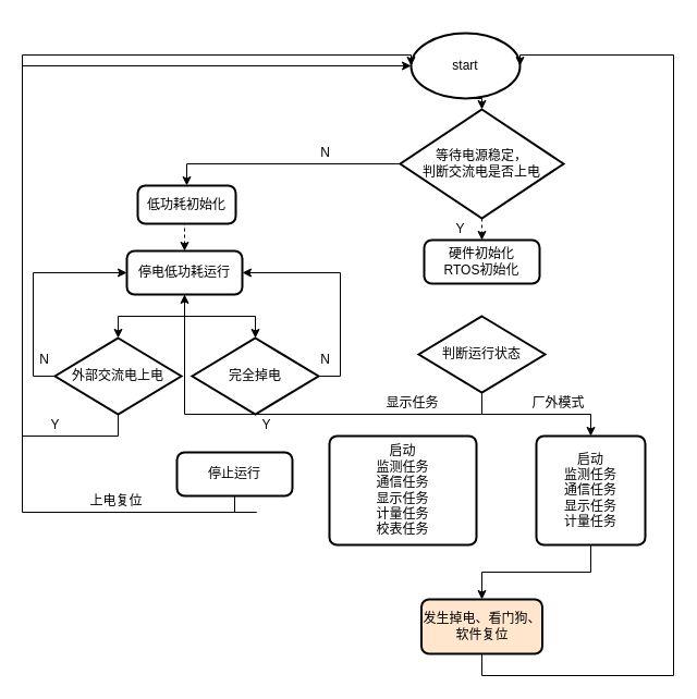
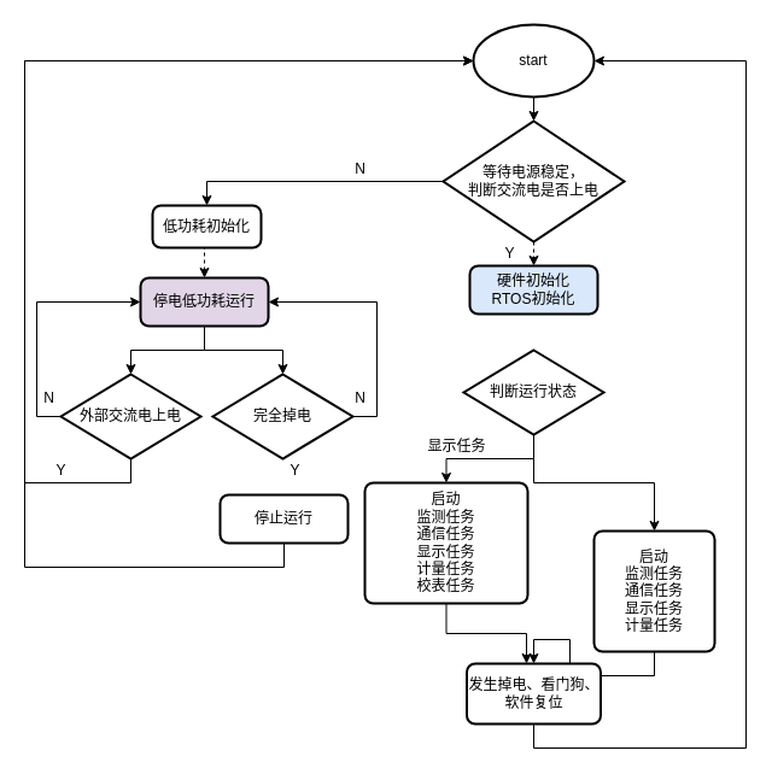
  <mxCell id="0" />
  <mxCell id="1" parent="0" />
  <mxCell id="2" style="edgeStyle=orthogonalEdgeStyle;rounded=0;orthogonalLoop=1;jettySize=auto;html=1;exitX=0.5;exitY=1;exitDx=0;exitDy=0;exitPerimeter=0;entryX=0.5;entryY=0;entryDx=0;entryDy=0;dashed=1;" edge="1" parent="1" source="4" target="7"><mxGeometry relative="1" as="geometry" /></mxCell>
  <mxCell id="3" style="edgeStyle=orthogonalEdgeStyle;rounded=0;orthogonalLoop=1;jettySize=auto;html=1;exitX=0;exitY=0.5;exitDx=0;exitDy=0;exitPerimeter=0;entryX=0.5;entryY=0;entryDx=0;entryDy=0;" edge="1" parent="1" source="4" target="21"><mxGeometry relative="1" as="geometry" /></mxCell>
  <mxCell id="4" value="&lt;span style=&quot;&quot;&gt;等待电源稳定，&lt;br&gt;判断交流电是否上电&lt;/span&gt;" style="strokeWidth=2;html=1;shape=mxgraph.flowchart.decision;whiteSpace=wrap;" vertex="1" parent="1"><mxGeometry x="367" y="100" width="150" height="100" as="geometry" /></mxCell>
  <mxCell id="5" style="edgeStyle=orthogonalEdgeStyle;rounded=0;orthogonalLoop=1;jettySize=auto;html=1;exitX=0.5;exitY=1;exitDx=0;exitDy=0;exitPerimeter=0;entryX=0.5;entryY=0;entryDx=0;entryDy=0;entryPerimeter=0;" edge="1" parent="1" source="6" target="4"><mxGeometry relative="1" as="geometry" /></mxCell>
- <mxCell id="6" value="start" style="strokeWidth=2;html=1;shape=mxgraph.flowchart.start_1;whiteSpace=wrap;" vertex="1" parent="1"><mxGeometry x="377" y="30" width="100" height="60" as="geometry" /></mxCell>
- <mxCell id="7" value="硬件初始化&lt;br&gt;RTOS初始化" style="rounded=1;whiteSpace=wrap;html=1;absoluteArcSize=1;arcSize=14;strokeWidth=2;" vertex="1" parent="1"><mxGeometry x="389" y="220" width="106" height="40" as="geometry" /></mxCell>
- <mxCell id="8" style="edgeStyle=orthogonalEdgeStyle;rounded=0;orthogonalLoop=1;jettySize=auto;html=1;exitX=0.5;exitY=1;exitDx=0;exitDy=0;exitPerimeter=0;" edge="1" parent="1" source="10" target="25"><mxGeometry relative="1" as="geometry" /></mxCell>
+ <mxCell id="6" value="start" style="strokeWidth=2;html=1;shape=mxgraph.flowchart.start_1;whiteSpace=wrap;" vertex="1" parent="1"><mxGeometry x="392" y="20" width="100" height="60" as="geometry" /></mxCell>
+ <mxCell id="7" value="硬件初始化&lt;br&gt;RTOS初始化" style="rounded=1;whiteSpace=wrap;html=1;absoluteArcSize=1;arcSize=14;strokeWidth=2;fillColor=#dae8fc;" vertex="1" parent="1"><mxGeometry x="389" y="220" width="106" height="40" as="geometry" /></mxCell>
+ <mxCell id="8" style="edgeStyle=orthogonalEdgeStyle;rounded=0;orthogonalLoop=1;jettySize=auto;html=1;exitX=0.5;exitY=1;exitDx=0;exitDy=0;exitPerimeter=0;entryX=0.5;entryY=0;entryDx=0;entryDy=0;" edge="1" parent="1" source="10" target="13"><mxGeometry relative="1" as="geometry" /></mxCell>
  <mxCell id="9" style="edgeStyle=orthogonalEdgeStyle;rounded=0;orthogonalLoop=1;jettySize=auto;html=1;exitX=0.5;exitY=1;exitDx=0;exitDy=0;exitPerimeter=0;entryX=0.5;entryY=0;entryDx=0;entryDy=0;" edge="1" parent="1" source="10" target="15"><mxGeometry relative="1" as="geometry" /></mxCell>
  <mxCell id="10" value="判断运行状态" style="strokeWidth=2;html=1;shape=mxgraph.flowchart.decision;whiteSpace=wrap;" vertex="1" parent="1"><mxGeometry x="384" y="290" width="116" height="70" as="geometry" /></mxCell>
  <mxCell id="11" value="Y" style="text;html=1;align=center;verticalAlign=middle;resizable=0;points=[];autosize=1;strokeColor=none;fillColor=none;" vertex="1" parent="1"><mxGeometry x="412" y="200" width="20" height="20" as="geometry" /></mxCell>
+ <mxCell id="12" style="edgeStyle=orthogonalEdgeStyle;rounded=0;orthogonalLoop=1;jettySize=auto;html=1;exitX=0.5;exitY=1;exitDx=0;exitDy=0;entryX=0.446;entryY=0;entryDx=0;entryDy=0;entryPerimeter=0;" edge="1" parent="1" source="13" target="19"><mxGeometry relative="1" as="geometry" /></mxCell>
  <mxCell id="13" value="启动&lt;br&gt;监测任务&lt;br&gt;通信任务&lt;br&gt;显示任务&lt;br&gt;计量任务&lt;br&gt;校表任务" style="rounded=1;whiteSpace=wrap;html=1;absoluteArcSize=1;arcSize=14;strokeWidth=2;" vertex="1" parent="1"><mxGeometry x="302" y="400" width="135" height="100" as="geometry" /></mxCell>
  <mxCell id="14" style="edgeStyle=orthogonalEdgeStyle;rounded=0;orthogonalLoop=1;jettySize=auto;html=1;exitX=0.5;exitY=1;exitDx=0;exitDy=0;entryX=0.5;entryY=0;entryDx=0;entryDy=0;" edge="1" parent="1" source="15" target="19"><mxGeometry relative="1" as="geometry" /></mxCell>
- <mxCell id="15" value="启动&lt;br&gt;监测任务&lt;br&gt;通信任务&lt;br&gt;显示任务&lt;br&gt;计量任务" style="rounded=1;whiteSpace=wrap;html=1;absoluteArcSize=1;arcSize=14;strokeWidth=2;" vertex="1" parent="1"><mxGeometry x="492" y="400" width="100" height="100" as="geometry" /></mxCell>
+ <mxCell id="15" value="启动&lt;br&gt;监测任务&lt;br&gt;通信任务&lt;br&gt;显示任务&lt;br&gt;计量任务" style="rounded=1;whiteSpace=wrap;html=1;absoluteArcSize=1;arcSize=14;strokeWidth=2;" vertex="1" parent="1"><mxGeometry x="492" y="440" width="100" height="100" as="geometry" /></mxCell>
  <mxCell id="16" value="显示任务" style="text;html=1;align=center;verticalAlign=middle;resizable=0;points=[];autosize=1;strokeColor=none;fillColor=none;" vertex="1" parent="1"><mxGeometry x="348" y="360" width="60" height="20" as="geometry" /></mxCell>
- <mxCell id="17" value="厂外模式" style="text;html=1;align=center;verticalAlign=middle;resizable=0;points=[];autosize=1;strokeColor=none;fillColor=none;" vertex="1" parent="1"><mxGeometry x="482" y="360" width="60" height="20" as="geometry" /></mxCell>
  <mxCell id="18" style="edgeStyle=orthogonalEdgeStyle;rounded=0;orthogonalLoop=1;jettySize=auto;html=1;exitX=0.5;exitY=1;exitDx=0;exitDy=0;entryX=1;entryY=0.5;entryDx=0;entryDy=0;entryPerimeter=0;" edge="1" parent="1" source="19" target="6"><mxGeometry relative="1" as="geometry"><Array as="points"><mxPoint x="442" y="620" /><mxPoint x="618" y="620" /><mxPoint x="618" y="50" /></Array></mxGeometry></mxCell>
- <mxCell id="19" value="发生掉电、看门狗、软件复位" style="rounded=1;whiteSpace=wrap;html=1;absoluteArcSize=1;arcSize=14;strokeWidth=2;fillColor=#ffe6cc;" vertex="1" parent="1"><mxGeometry x="386.5" y="550" width="111" height="50" as="geometry" /></mxCell>
+ <mxCell id="19" value="发生掉电、看门狗、软件复位" style="rounded=1;whiteSpace=wrap;html=1;absoluteArcSize=1;arcSize=14;strokeWidth=2;" vertex="1" parent="1"><mxGeometry x="386.5" y="550" width="111" height="50" as="geometry" /></mxCell>
  <mxCell id="20" style="edgeStyle=orthogonalEdgeStyle;rounded=0;orthogonalLoop=1;jettySize=auto;html=1;exitX=0.5;exitY=1;exitDx=0;exitDy=0;entryX=0.5;entryY=0;entryDx=0;entryDy=0;dashed=1;" edge="1" parent="1" source="21" target="25"><mxGeometry relative="1" as="geometry" /></mxCell>
  <mxCell id="21" value="低功耗初始化" style="rounded=1;whiteSpace=wrap;html=1;absoluteArcSize=1;arcSize=14;strokeWidth=2;" vertex="1" parent="1"><mxGeometry x="126" y="170" width="90" height="35" as="geometry" /></mxCell>
  <mxCell id="22" value="N" style="text;html=1;align=center;verticalAlign=middle;resizable=0;points=[];autosize=1;strokeColor=none;fillColor=none;" vertex="1" parent="1"><mxGeometry x="288" y="130" width="20" height="20" as="geometry" /></mxCell>
  <mxCell id="23" style="edgeStyle=orthogonalEdgeStyle;rounded=0;orthogonalLoop=1;jettySize=auto;html=1;exitX=0.5;exitY=1;exitDx=0;exitDy=0;entryX=0.5;entryY=0;entryDx=0;entryDy=0;entryPerimeter=0;" edge="1" parent="1" source="25" target="28"><mxGeometry relative="1" as="geometry" /></mxCell>
  <mxCell id="24" style="edgeStyle=orthogonalEdgeStyle;rounded=0;orthogonalLoop=1;jettySize=auto;html=1;exitX=0.5;exitY=1;exitDx=0;exitDy=0;entryX=0.5;entryY=0;entryDx=0;entryDy=0;entryPerimeter=0;" edge="1" parent="1" source="25" target="30"><mxGeometry relative="1" as="geometry" /></mxCell>
- <mxCell id="25" value="停电低功耗运行" style="rounded=1;whiteSpace=wrap;html=1;absoluteArcSize=1;arcSize=14;strokeWidth=2;" vertex="1" parent="1"><mxGeometry x="116" y="230" width="106" height="40" as="geometry" /></mxCell>
+ <mxCell id="25" value="停电低功耗运行" style="rounded=1;whiteSpace=wrap;html=1;absoluteArcSize=1;arcSize=14;strokeWidth=2;fillColor=#e1d5e7;" vertex="1" parent="1"><mxGeometry x="116" y="230" width="106" height="40" as="geometry" /></mxCell>
  <mxCell id="26" style="edgeStyle=orthogonalEdgeStyle;rounded=0;orthogonalLoop=1;jettySize=auto;html=1;exitX=0;exitY=0.5;exitDx=0;exitDy=0;exitPerimeter=0;entryX=0;entryY=0.5;entryDx=0;entryDy=0;" edge="1" parent="1" source="28" target="25"><mxGeometry relative="1" as="geometry" /></mxCell>
  <mxCell id="27" style="edgeStyle=orthogonalEdgeStyle;rounded=0;orthogonalLoop=1;jettySize=auto;html=1;exitX=0.5;exitY=1;exitDx=0;exitDy=0;exitPerimeter=0;entryX=0;entryY=0.5;entryDx=0;entryDy=0;entryPerimeter=0;" edge="1" parent="1" source="28" target="6"><mxGeometry relative="1" as="geometry"><Array as="points"><mxPoint x="108" y="400" /><mxPoint x="20" y="400" /><mxPoint x="20" y="50" /></Array></mxGeometry></mxCell>
  <mxCell id="28" value="外部交流电上电" style="strokeWidth=2;html=1;shape=mxgraph.flowchart.decision;whiteSpace=wrap;" vertex="1" parent="1"><mxGeometry x="50" y="310" width="116" height="70" as="geometry" /></mxCell>
  <mxCell id="29" style="edgeStyle=orthogonalEdgeStyle;rounded=0;orthogonalLoop=1;jettySize=auto;html=1;exitX=1;exitY=0.5;exitDx=0;exitDy=0;exitPerimeter=0;entryX=1;entryY=0.5;entryDx=0;entryDy=0;" edge="1" parent="1" source="30" target="25"><mxGeometry relative="1" as="geometry" /></mxCell>
  <mxCell id="30" value="完全掉电" style="strokeWidth=2;html=1;shape=mxgraph.flowchart.decision;whiteSpace=wrap;" vertex="1" parent="1"><mxGeometry x="176" y="310" width="116" height="70" as="geometry" /></mxCell>
  <mxCell id="31" value="N" style="text;html=1;align=center;verticalAlign=middle;resizable=0;points=[];autosize=1;strokeColor=none;fillColor=none;" vertex="1" parent="1"><mxGeometry x="30" y="320" width="20" height="20" as="geometry" /></mxCell>
  <mxCell id="32" value="Y" style="text;html=1;align=center;verticalAlign=middle;resizable=0;points=[];autosize=1;strokeColor=none;fillColor=none;" vertex="1" parent="1"><mxGeometry x="40" y="380" width="20" height="20" as="geometry" /></mxCell>
  <mxCell id="33" value="N" style="text;html=1;align=center;verticalAlign=middle;resizable=0;points=[];autosize=1;strokeColor=none;fillColor=none;" vertex="1" parent="1"><mxGeometry x="288" y="320" width="20" height="20" as="geometry" /></mxCell>
  <mxCell id="34" style="edgeStyle=orthogonalEdgeStyle;rounded=0;orthogonalLoop=1;jettySize=auto;html=1;exitX=0.5;exitY=1;exitDx=0;exitDy=0;entryX=0;entryY=0.5;entryDx=0;entryDy=0;entryPerimeter=0;" edge="1" parent="1" source="35" target="6"><mxGeometry relative="1" as="geometry"><Array as="points"><mxPoint x="235" y="470" /><mxPoint x="20" y="470" /><mxPoint x="20" y="50" /></Array></mxGeometry></mxCell>
- <mxCell id="35" value="停止运行" style="rounded=1;whiteSpace=wrap;html=1;absoluteArcSize=1;arcSize=14;strokeWidth=2;" vertex="1" parent="1"><mxGeometry x="162" y="415" width="106" height="40" as="geometry" /></mxCell>
+ <mxCell id="35" value="停止运行" style="rounded=1;whiteSpace=wrap;html=1;absoluteArcSize=1;arcSize=14;strokeWidth=2;" vertex="1" parent="1"><mxGeometry x="182" y="410" width="106" height="40" as="geometry" /></mxCell>
  <mxCell id="36" value="Y" style="text;html=1;align=center;verticalAlign=middle;resizable=0;points=[];autosize=1;strokeColor=none;fillColor=none;" vertex="1" parent="1"><mxGeometry x="234" y="380" width="20" height="20" as="geometry" /></mxCell>
- <mxCell id="37" value="上电复位" style="text;html=1;align=center;verticalAlign=middle;resizable=0;points=[];autosize=1;strokeColor=none;fillColor=none;" vertex="1" parent="1"><mxGeometry x="76" y="450" width="60" height="20" as="geometry" /></mxCell>
